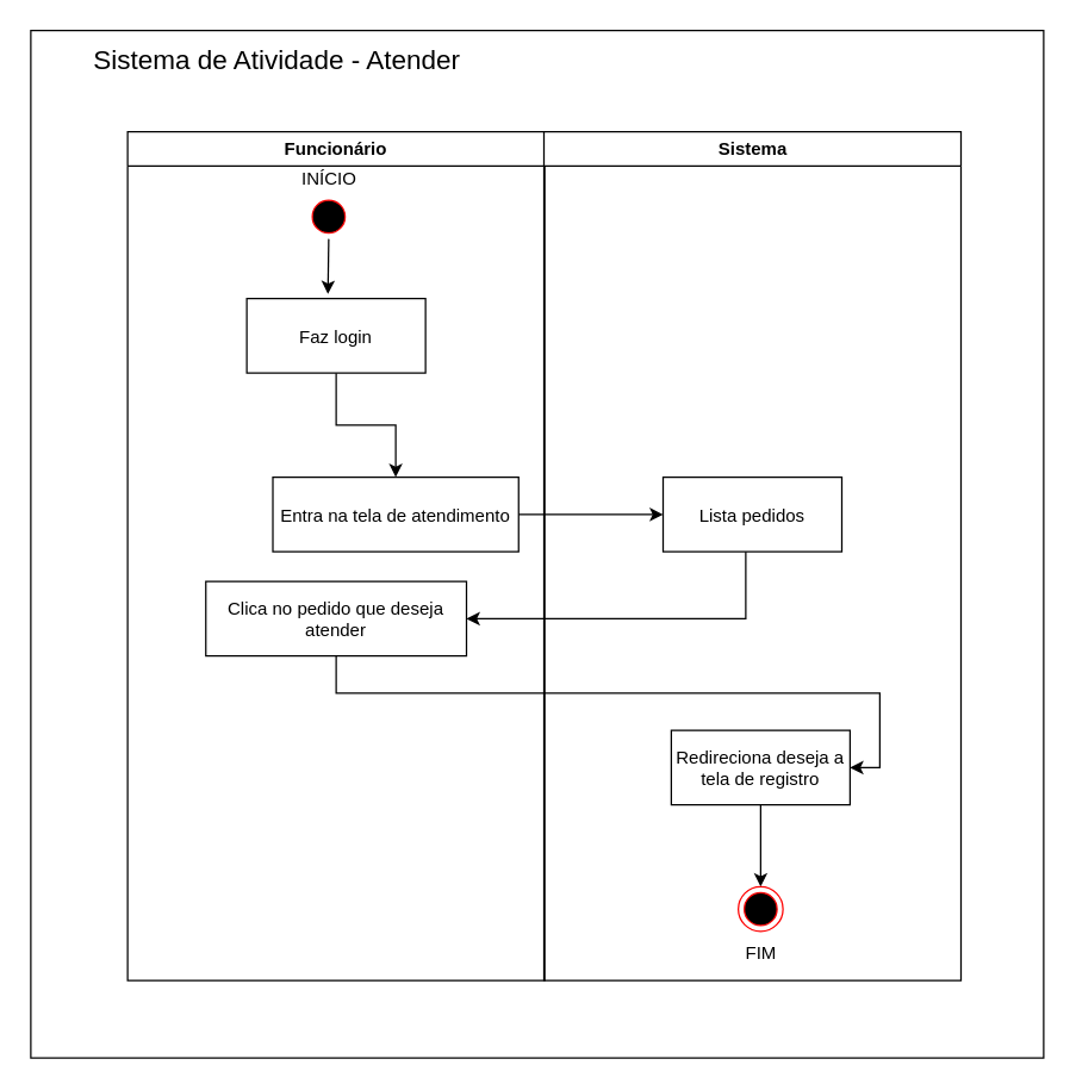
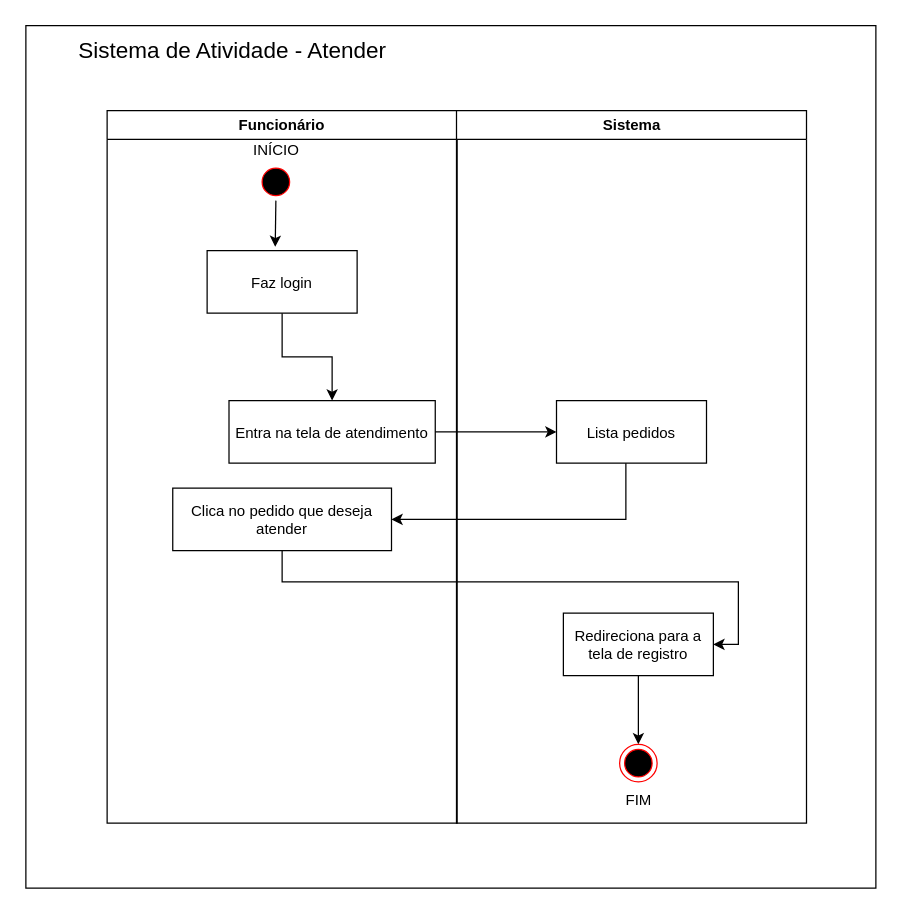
  <mxCell id="0" />
  <mxCell id="1" parent="0" />
  <mxCell id="2" value="" style="rounded=0;whiteSpace=wrap;html=1;" vertex="1" parent="1"><mxGeometry x="20" y="20" width="680" height="690" as="geometry" /></mxCell>
  <mxCell id="3" value="&lt;span style=&quot;font-size: 18px&quot;&gt;Sistema de Atividade - Atender&lt;br&gt;&lt;/span&gt;" style="text;html=1;align=center;verticalAlign=middle;resizable=0;points=[];autosize=1;" vertex="1" parent="1"><mxGeometry x="50" y="30" width="270" height="20" as="geometry" /></mxCell>
  <mxCell id="4" value="Funcionário" style="swimlane;whiteSpace=wrap;startSize=23;" vertex="1" parent="1"><mxGeometry x="85" y="88" width="280" height="570" as="geometry" /></mxCell>
  <mxCell id="5" style="edgeStyle=orthogonalEdgeStyle;rounded=0;orthogonalLoop=1;jettySize=auto;html=1;exitX=0.5;exitY=1;exitDx=0;exitDy=0;entryX=0.454;entryY=-0.06;entryDx=0;entryDy=0;entryPerimeter=0;" edge="1" parent="4" source="6" target="8"><mxGeometry relative="1" as="geometry" /></mxCell>
  <mxCell id="6" value="" style="ellipse;shape=startState;fillColor=#000000;strokeColor=#ff0000;" vertex="1" parent="4"><mxGeometry x="120" y="42" width="30" height="30" as="geometry" /></mxCell>
  <mxCell id="7" style="edgeStyle=orthogonalEdgeStyle;rounded=0;orthogonalLoop=1;jettySize=auto;html=1;" edge="1" parent="4" source="8" target="10"><mxGeometry relative="1" as="geometry" /></mxCell>
  <mxCell id="8" value="Faz login" style="" vertex="1" parent="4"><mxGeometry x="80" y="112" width="120" height="50" as="geometry" /></mxCell>
  <mxCell id="9" value="INÍCIO" style="text;html=1;align=center;verticalAlign=middle;resizable=0;points=[];autosize=1;" vertex="1" parent="4"><mxGeometry x="110" y="22" width="50" height="20" as="geometry" /></mxCell>
  <mxCell id="10" value="Entra na tela de atendimento" style="" vertex="1" parent="4"><mxGeometry x="97.5" y="232" width="165" height="50" as="geometry" /></mxCell>
  <mxCell id="11" value="Sistema" style="swimlane;whiteSpace=wrap;startSize=23;" vertex="1" parent="1"><mxGeometry x="364.5" y="88" width="280" height="570" as="geometry" /></mxCell>
  <mxCell id="12" value="Lista pedidos" style="" vertex="1" parent="11"><mxGeometry x="80" y="232" width="120" height="50" as="geometry" /></mxCell>
  <mxCell id="13" style="edgeStyle=orthogonalEdgeStyle;rounded=0;orthogonalLoop=1;jettySize=auto;html=1;" edge="1" parent="1" source="10" target="12"><mxGeometry relative="1" as="geometry" /></mxCell>
  <mxCell id="14" style="edgeStyle=orthogonalEdgeStyle;rounded=0;orthogonalLoop=1;jettySize=auto;html=1;entryX=1;entryY=0.5;entryDx=0;entryDy=0;" edge="1" parent="1" source="12" target="16"><mxGeometry relative="1" as="geometry"><mxPoint x="504.5" y="440" as="targetPoint" /><Array as="points"><mxPoint x="500" y="415" /></Array></mxGeometry></mxCell>
  <mxCell id="15" style="edgeStyle=orthogonalEdgeStyle;rounded=0;orthogonalLoop=1;jettySize=auto;html=1;entryX=1;entryY=0.5;entryDx=0;entryDy=0;exitX=0.5;exitY=1;exitDx=0;exitDy=0;" edge="1" parent="1" source="16" target="17"><mxGeometry relative="1" as="geometry" /></mxCell>
  <mxCell id="16" value="Clica no pedido que deseja &#10;atender" style="" vertex="1" parent="1"><mxGeometry x="137.5" y="390" width="175" height="50" as="geometry" /></mxCell>
- <mxCell id="17" value="Redireciona deseja a &#10;tela de registro" style="" vertex="1" parent="1"><mxGeometry x="450" y="490" width="120" height="50" as="geometry" /></mxCell>
+ <mxCell id="17" value="Redireciona para a &#10;tela de registro" style="" vertex="1" parent="1"><mxGeometry x="450" y="490" width="120" height="50" as="geometry" /></mxCell>
  <mxCell id="18" style="edgeStyle=orthogonalEdgeStyle;rounded=0;orthogonalLoop=1;jettySize=auto;html=1;entryX=0.5;entryY=0;entryDx=0;entryDy=0;" edge="1" parent="1" source="17" target="19"><mxGeometry relative="1" as="geometry" /></mxCell>
  <mxCell id="19" value="" style="ellipse;html=1;shape=endState;fillColor=#000000;strokeColor=#ff0000;" vertex="1" parent="1"><mxGeometry x="495" y="595" width="30" height="30" as="geometry" /></mxCell>
  <mxCell id="20" value="FIM" style="text;html=1;align=center;verticalAlign=middle;resizable=0;points=[];autosize=1;" vertex="1" parent="1"><mxGeometry x="490" y="630" width="40" height="20" as="geometry" /></mxCell>
